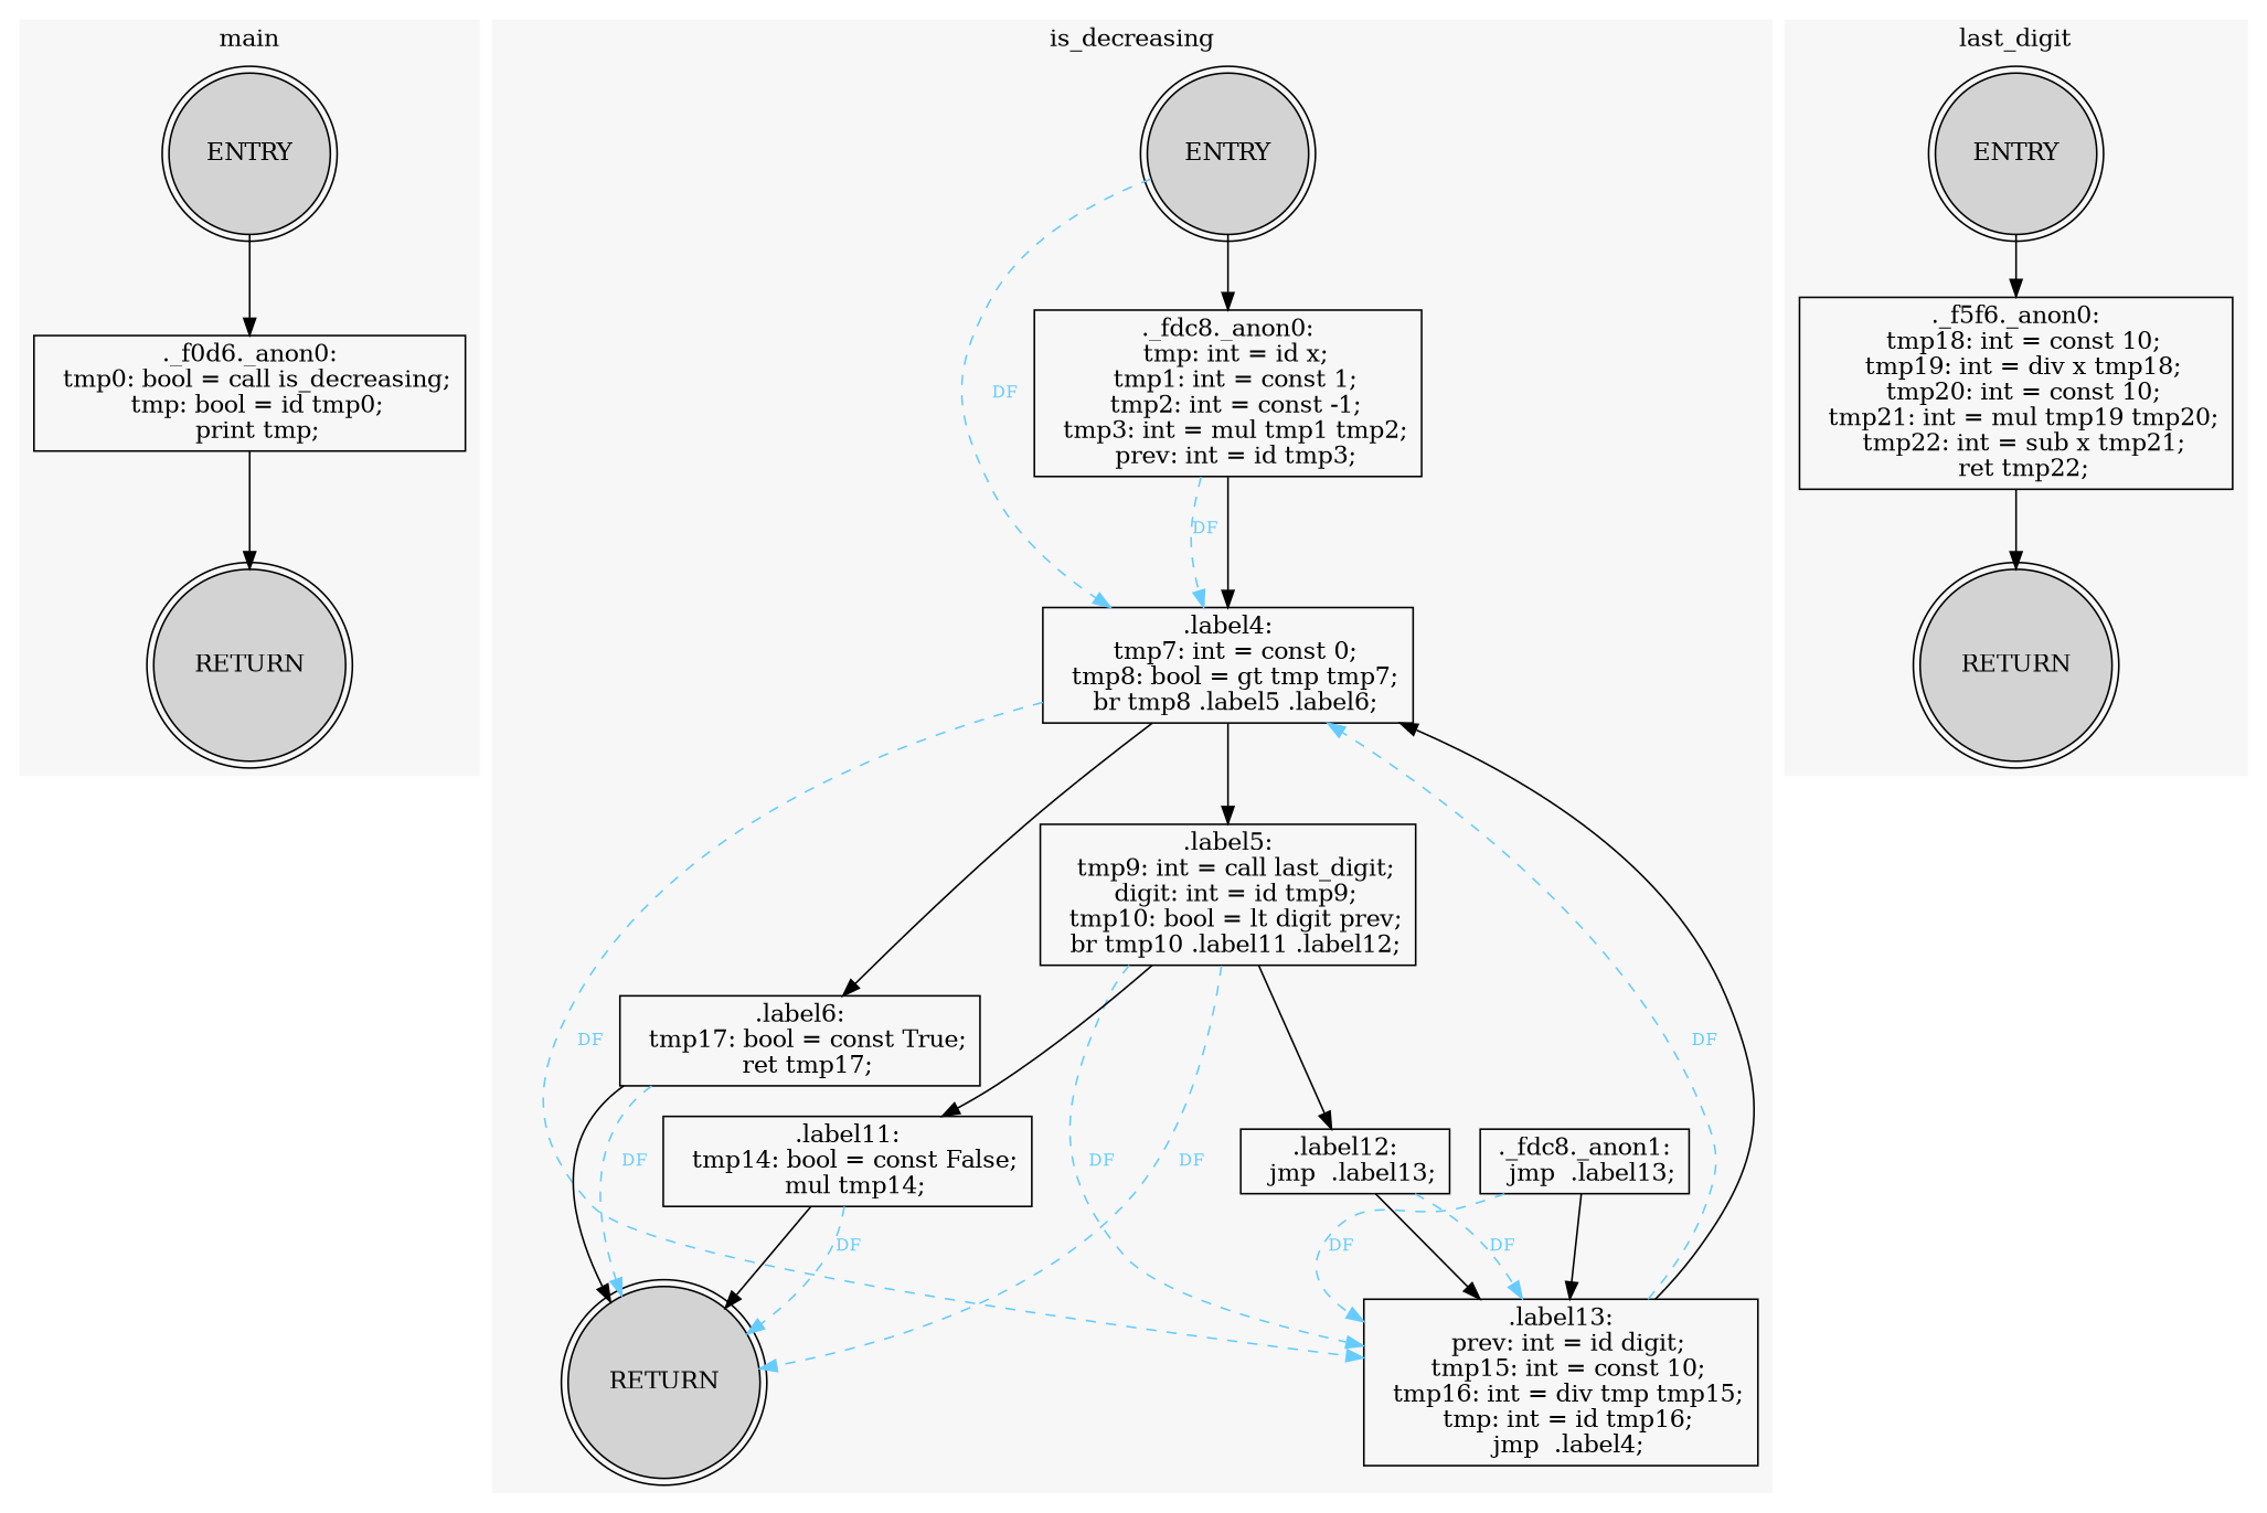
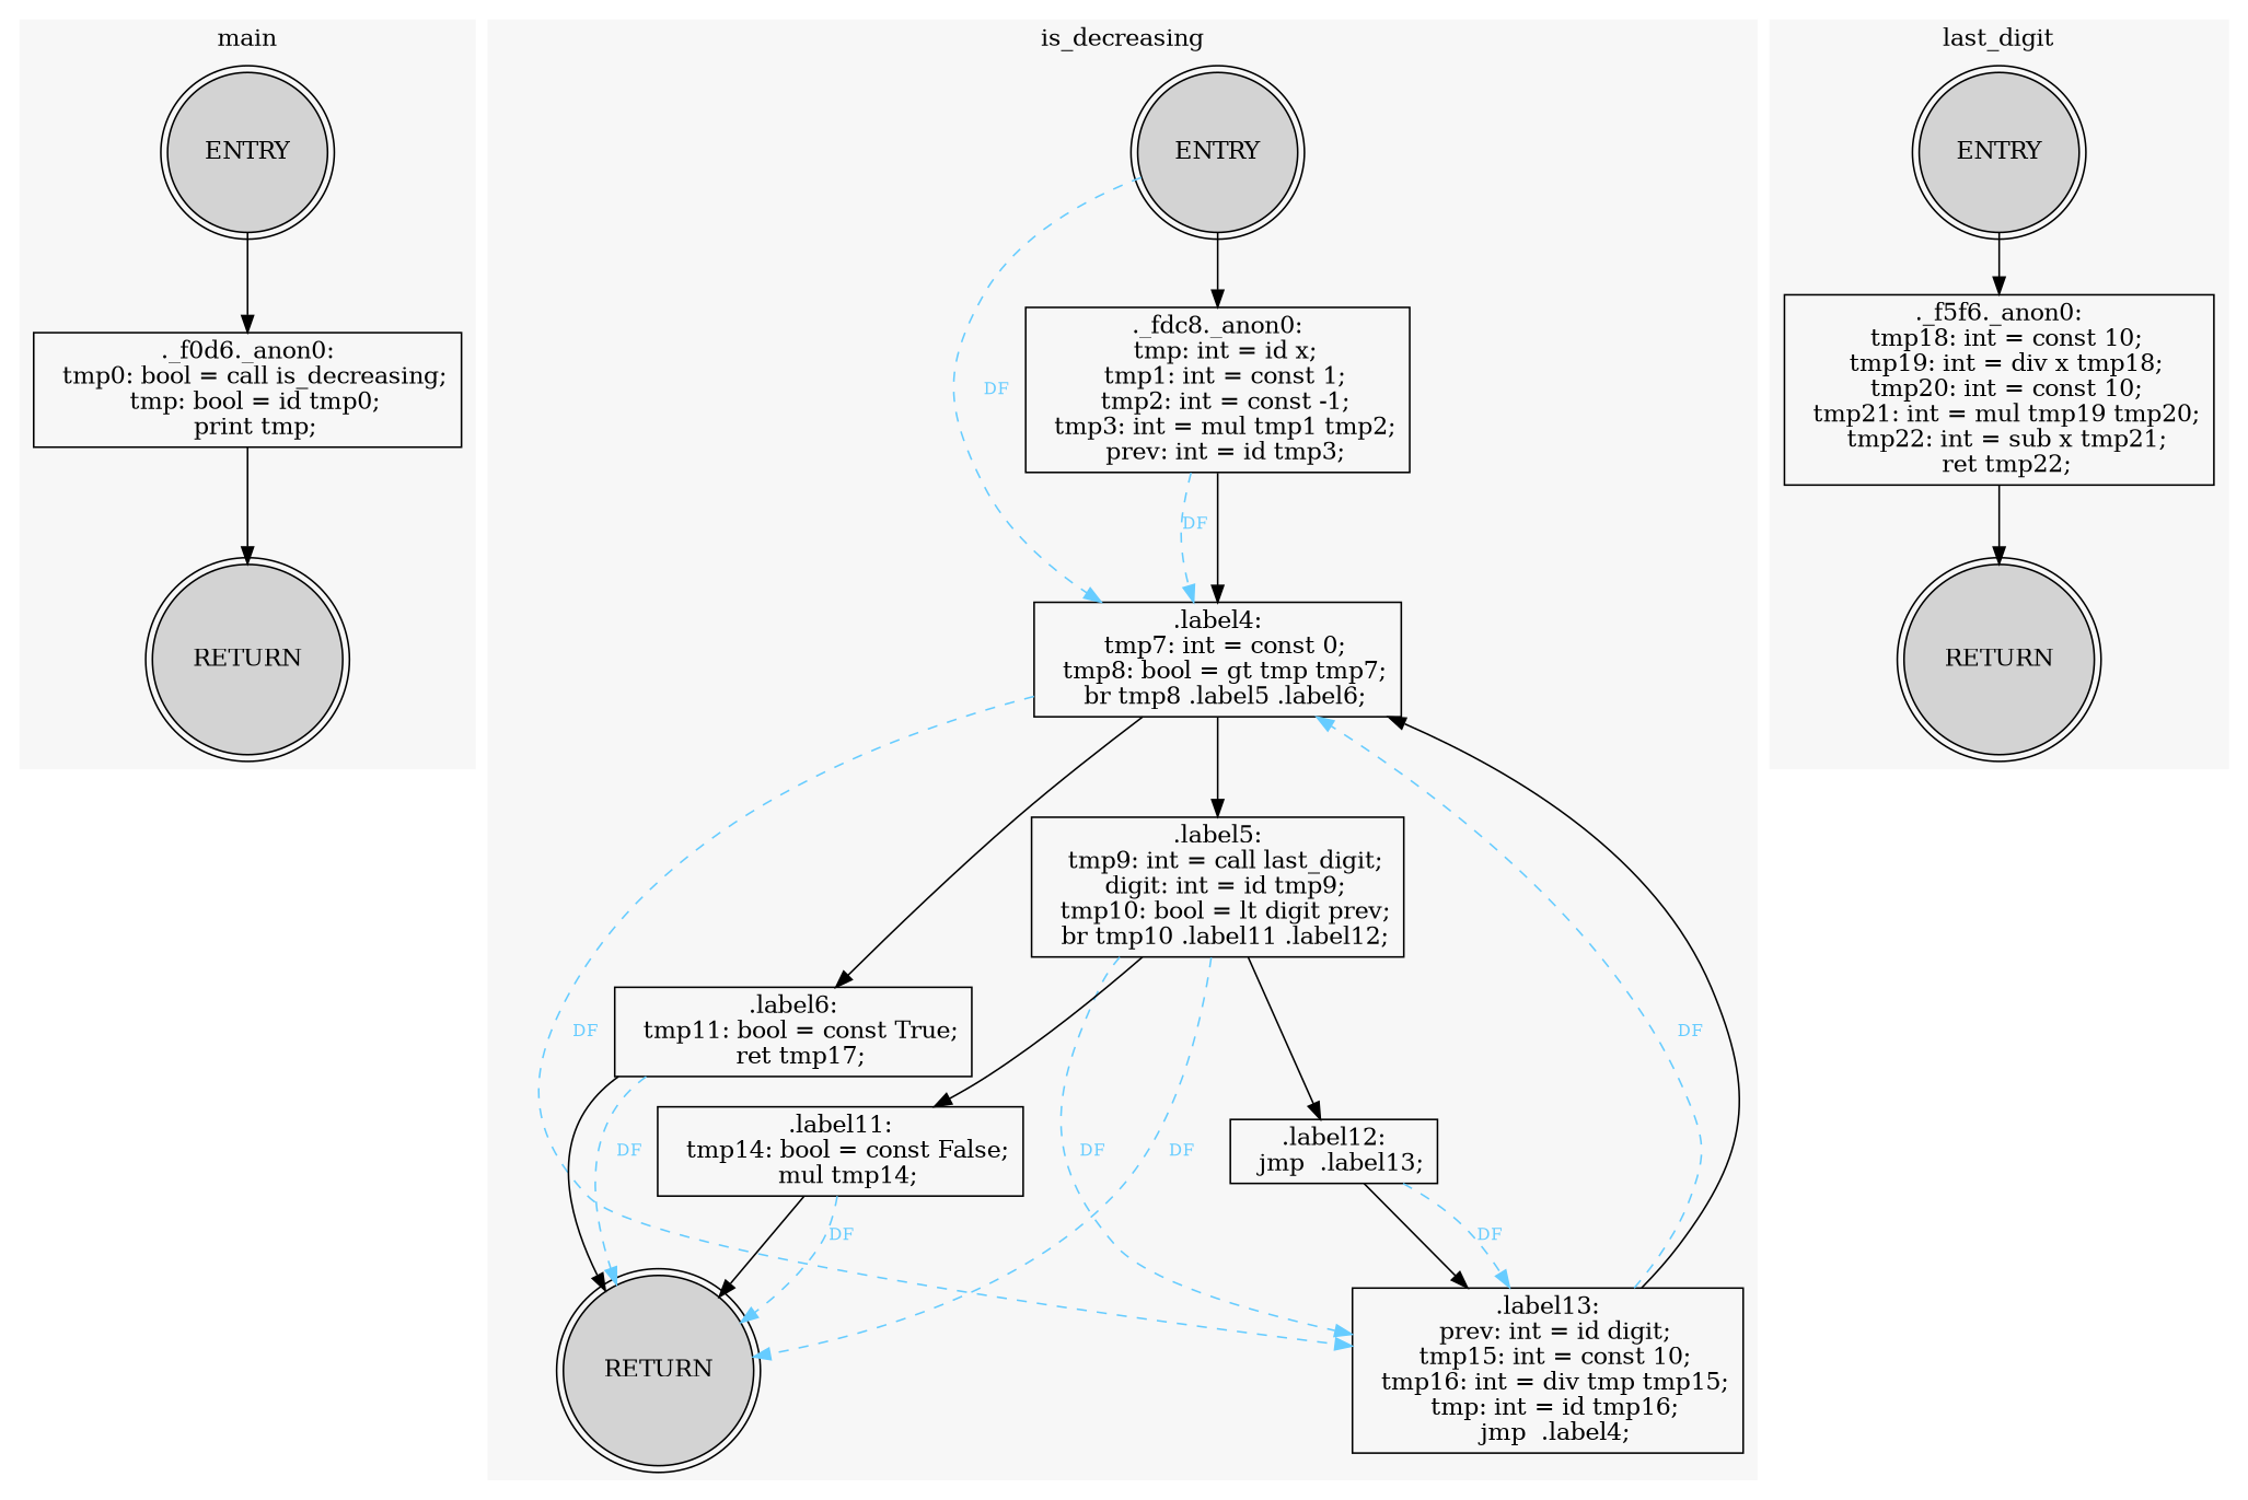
  digraph {
    node [shape=box]
    n1 [fillcolor=lightgray label=ENTRY shape=doublecircle style=filled]
    n2 [label="._f0d6._anon0:\n  tmp0: bool = call is_decreasing;\n  tmp: bool = id tmp0;\n  print tmp;"]
    n3 [fillcolor=lightgray label=RETURN shape=doublecircle style=filled]
    n4 [fillcolor=lightgray label=ENTRY shape=doublecircle style=filled]
    n5 [label=".label4:\n  tmp7: int = const 0;\n  tmp8: bool = gt tmp tmp7;\n  br tmp8 .label5 .label6;"]
    n6 [label="._fdc8._anon0:\n  tmp: int = id x;\n  tmp1: int = const 1;\n  tmp2: int = const -1;\n  tmp3: int = mul tmp1 tmp2;\n  prev: int = id tmp3;"]
    n7 [label=".label13:\n  prev: int = id digit;\n  tmp15: int = const 10;\n  tmp16: int = div tmp tmp15;\n  tmp: int = id tmp16;\n  jmp  .label4;"]
-   n8 [label=".label6:\n  tmp17: bool = const True;\n  ret tmp17;"]
+   n8 [label=".label6:\n  tmp11: bool = const True;\n  ret tmp17;"]
    n9 [label=".label5:\n  tmp9: int = call last_digit;\n  digit: int = id tmp9;\n  tmp10: bool = lt digit prev;\n  br tmp10 .label11 .label12;"]
    n10 [fillcolor=lightgray label=RETURN shape=doublecircle style=filled]
    n11 [label=".label11:\n  tmp14: bool = const False;\n  mul tmp14;"]
    n12 [label=".label12:\n  jmp  .label13;"]
-   n13 [label="._fdc8._anon1:\n  jmp  .label13;"]
    n14 [fillcolor=lightgray label=ENTRY shape=doublecircle style=filled]
    n15 [label="._f5f6._anon0:\n  tmp18: int = const 10;\n  tmp19: int = div x tmp18;\n  tmp20: int = const 10;\n  tmp21: int = mul tmp19 tmp20;\n  tmp22: int = sub x tmp21;\n  ret tmp22;"]
    n16 [fillcolor=lightgray label=RETURN shape=doublecircle style=filled]
    subgraph cluster_1 {
      color="#f7f7f7"
      label=main
      rankdir=TB
      style=filled
      n1
      n2
      n3
    }
    subgraph cluster_2 {
      color="#f7f7f7"
      label=is_decreasing
      rankdir=TB
      style=filled
      n4
      n5
      n6
      n7
      n8
      n9
      n10
      n11
      n12
-     n13
    }
    subgraph cluster_3 {
      color="#f7f7f7"
      label=last_digit
      rankdir=TB
      style=filled
      n14
      n15
      n16
    }
    n1 -> n2
    n2 -> n3
    n4 -> n5 [color="#66ccff" constraint=false fontcolor="#66ccff" fontsize=10 label=DF style=dashed]
    n4 -> n6
    n5 -> n7 [color="#66ccff" constraint=false fontcolor="#66ccff" fontsize=10 label=DF style=dashed]
    n5 -> n8
    n5 -> n9
    n6 -> n5 [color="#66ccff" constraint=false fontcolor="#66ccff" fontsize=10 label=DF style=dashed]
    n6 -> n5
    n7 -> n5 [color="#66ccff" constraint=false fontcolor="#66ccff" fontsize=10 label=DF style=dashed]
    n7 -> n5
    n8 -> n10 [color="#66ccff" constraint=false fontcolor="#66ccff" fontsize=10 label=DF style=dashed]
    n8 -> n10
    n9 -> n7 [color="#66ccff" constraint=false fontcolor="#66ccff" fontsize=10 label=DF style=dashed]
    n9 -> n10 [color="#66ccff" constraint=false fontcolor="#66ccff" fontsize=10 label=DF style=dashed]
    n9 -> n11
    n9 -> n12
    n11 -> n10 [color="#66ccff" constraint=false fontcolor="#66ccff" fontsize=10 label=DF style=dashed]
    n11 -> n10
    n12 -> n7 [color="#66ccff" constraint=false fontcolor="#66ccff" fontsize=10 label=DF style=dashed]
    n12 -> n7
-   n13 -> n7 [color="#66ccff" constraint=false fontcolor="#66ccff" fontsize=10 label=DF style=dashed]
-   n13 -> n7
    n14 -> n15
    n15 -> n16
  }
